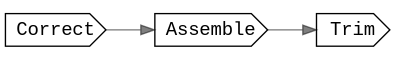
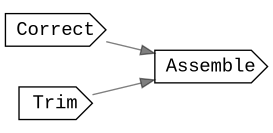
  digraph {
    compound=true
    fontname="Liberation Mono"
    rankdir=LR
    node [fontname="Liberation Mono" shape=cds]
    edge [color="#00000080" fontname="Liberation Mono"]
    n1 [label=Correct]
    n2 [label=Assemble]
    n3 [label=Trim]
    n1 -> n2
-   n2 -> n3
+   n3 -> n2
  }
